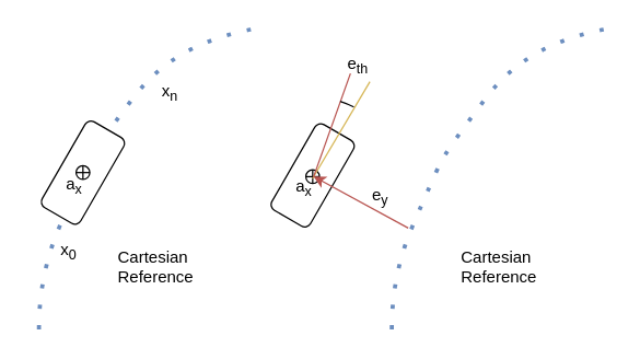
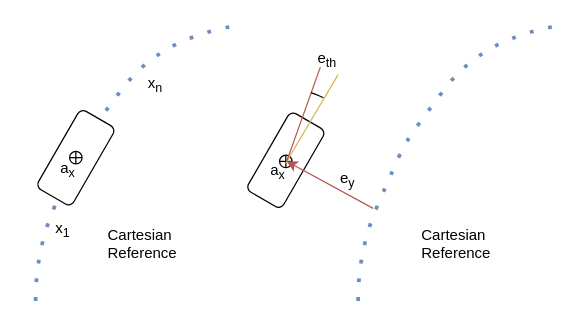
  <mxCell id="0" />
  <mxCell id="1" parent="0" />
  <mxCell id="2" value="" style="group" parent="1" vertex="1" connectable="0"><mxGeometry x="192" y="87.995" width="68.32" height="78.89" as="geometry" /></mxCell>
  <mxCell id="3" value="" style="rounded=1;whiteSpace=wrap;html=1;rotation=-60;" parent="2" vertex="1"><mxGeometry y="23.195" width="72.33" height="32.5" as="geometry" /></mxCell>
  <mxCell id="4" value="a&lt;sub&gt;x&lt;/sub&gt;" style="text;html=1;strokeColor=none;fillColor=none;align=center;verticalAlign=middle;whiteSpace=wrap;rounded=0;" parent="2" vertex="1"><mxGeometry y="34.445" width="60" height="30" as="geometry" /></mxCell>
  <mxCell id="5" value="" style="shape=orEllipse;perimeter=ellipsePerimeter;whiteSpace=wrap;html=1;backgroundOutline=1;" parent="2" vertex="1"><mxGeometry x="31.16" y="35.445" width="10" height="10" as="geometry" /></mxCell>
  <mxCell id="6" value="" style="endArrow=none;html=1;rounded=0;exitX=0.556;exitY=0.478;exitDx=0;exitDy=0;exitPerimeter=0;fillColor=#f8cecc;strokeColor=#b85450;strokeWidth=1;endFill=0;startArrow=classic;startFill=1;" parent="1" source="5" edge="1"><mxGeometry width="50" height="50" relative="1" as="geometry"><mxPoint x="242" y="159" as="sourcePoint" /><mxPoint x="298" y="166" as="targetPoint" /></mxGeometry></mxCell>
  <mxCell id="7" value="e&lt;sub&gt;y&lt;/sub&gt;" style="text;whiteSpace=wrap;html=1;" parent="1" vertex="1"><mxGeometry x="270.32" y="127.88" width="50" height="40" as="geometry" /></mxCell>
  <mxCell id="8" value="" style="endArrow=none;html=1;rounded=0;fillColor=#fff2cc;strokeColor=#d6b656;" parent="1" edge="1"><mxGeometry width="50" height="50" relative="1" as="geometry"><mxPoint x="228" y="129.88" as="sourcePoint" /><mxPoint x="270" y="59" as="targetPoint" /></mxGeometry></mxCell>
  <mxCell id="9" value="e&lt;sub&gt;th&lt;/sub&gt;" style="text;whiteSpace=wrap;html=1;" parent="1" vertex="1"><mxGeometry x="252" y="32" width="50" height="40" as="geometry" /></mxCell>
  <mxCell id="10" value="" style="endArrow=none;html=1;rounded=0;fillColor=#f8cecc;strokeColor=#b85450;strokeWidth=1;exitX=0.556;exitY=0.534;exitDx=0;exitDy=0;exitPerimeter=0;" edge="1" parent="1" source="5"><mxGeometry width="50" height="50" relative="1" as="geometry"><mxPoint x="229" y="129" as="sourcePoint" /><mxPoint x="255.768" y="53.023" as="targetPoint" /></mxGeometry></mxCell>
  <mxCell id="11" value="" style="verticalLabelPosition=bottom;verticalAlign=top;html=1;shape=mxgraph.basic.arc;startAngle=0.135;endAngle=0.159;rotation=-30;" parent="1" vertex="1"><mxGeometry x="153" y="70" width="144" height="142" as="geometry" /></mxCell>
  <mxCell id="12" value="" style="group" vertex="1" connectable="0" parent="1"><mxGeometry x="24" y="85.995" width="112" height="88.005" as="geometry" /></mxCell>
  <mxCell id="13" value="" style="endArrow=none;html=1;curved=1;endFill=0;fillColor=#dae8fc;strokeColor=#6c8ebf;dashed=1;strokeWidth=3;dashPattern=1 4;" edge="1" parent="12"><mxGeometry width="50" height="50" relative="1" as="geometry"><mxPoint x="4" y="154.005" as="sourcePoint" /><mxPoint x="164" y="-65.995" as="targetPoint" /><Array as="points"><mxPoint x="4" y="114.005" /><mxPoint x="34" y="44.005" /><mxPoint x="44" y="22.885" /><mxPoint x="104" y="-55.995" /></Array></mxGeometry></mxCell>
  <mxCell id="14" value="" style="rounded=1;whiteSpace=wrap;html=1;rotation=-60;" vertex="1" parent="12"><mxGeometry y="23.195" width="72.33" height="32.5" as="geometry" /></mxCell>
  <mxCell id="15" value="a&lt;sub&gt;x&lt;/sub&gt;" style="text;html=1;strokeColor=none;fillColor=none;align=center;verticalAlign=middle;whiteSpace=wrap;rounded=0;" vertex="1" parent="12"><mxGeometry y="34.445" width="60" height="30" as="geometry" /></mxCell>
  <mxCell id="16" value="" style="shape=orEllipse;perimeter=ellipsePerimeter;whiteSpace=wrap;html=1;backgroundOutline=1;" vertex="1" parent="12"><mxGeometry x="31.16" y="34.445" width="10" height="10" as="geometry" /></mxCell>
- <mxCell id="17" value="x&lt;sub&gt;0&lt;/sub&gt;" style="text;html=1;strokeColor=none;fillColor=none;align=center;verticalAlign=middle;whiteSpace=wrap;rounded=0;" vertex="1" parent="1"><mxGeometry x="20" y="168" width="60" height="30" as="geometry" /></mxCell>
+ <mxCell id="17" value="x&lt;sub&gt;1&lt;/sub&gt;" style="text;html=1;strokeColor=none;fillColor=none;align=center;verticalAlign=middle;whiteSpace=wrap;rounded=0;" vertex="1" parent="1"><mxGeometry x="20" y="168" width="60" height="30" as="geometry" /></mxCell>
  <mxCell id="18" value="x&lt;sub&gt;n&lt;/sub&gt;" style="text;html=1;strokeColor=none;fillColor=none;align=center;verticalAlign=middle;whiteSpace=wrap;rounded=0;" vertex="1" parent="1"><mxGeometry x="94" y="52" width="60" height="30" as="geometry" /></mxCell>
  <mxCell id="19" value="&lt;div&gt;Cartesian&lt;/div&gt;&lt;div&gt;Reference&lt;br&gt;&lt;/div&gt;" style="text;whiteSpace=wrap;html=1;" vertex="1" parent="1"><mxGeometry x="84" y="174" width="50" height="40" as="geometry" /></mxCell>
  <mxCell id="20" value="" style="endArrow=none;html=1;curved=1;endFill=0;fillColor=#dae8fc;strokeColor=#6c8ebf;dashed=1;strokeWidth=3;dashPattern=1 4;" edge="1" parent="1"><mxGeometry width="50" height="50" relative="1" as="geometry"><mxPoint x="286" y="240" as="sourcePoint" /><mxPoint x="446" y="20" as="targetPoint" /><Array as="points"><mxPoint x="286" y="200" /><mxPoint x="316" y="130" /><mxPoint x="326" y="108.88" /><mxPoint x="386" y="30" /></Array></mxGeometry></mxCell>
  <mxCell id="21" value="&lt;div&gt;Cartesian&lt;/div&gt;&lt;div&gt;Reference&lt;br&gt;&lt;/div&gt;" style="text;whiteSpace=wrap;html=1;" vertex="1" parent="1"><mxGeometry x="335" y="174" width="50" height="40" as="geometry" /></mxCell>
